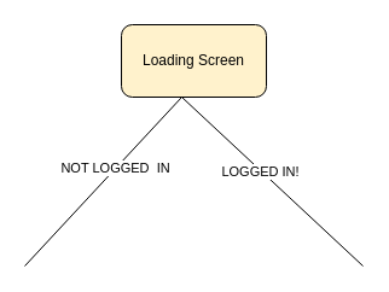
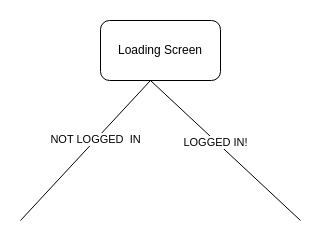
  <mxCell id="0" />
  <mxCell id="1" parent="0" />
- <mxCell id="2" value="Loading Screen" style="rounded=1;whiteSpace=wrap;html=1;fillColor=#fff2cc;" vertex="1" parent="1"><mxGeometry x="100" y="20" width="120" height="60" as="geometry" /></mxCell>
+ <mxCell id="2" value="Loading Screen" style="rounded=1;whiteSpace=wrap;html=1;" vertex="1" parent="1"><mxGeometry x="100" y="20" width="120" height="60" as="geometry" /></mxCell>
  <mxCell id="3" value="" style="endArrow=none;html=1;rounded=0;" edge="1" parent="1"><mxGeometry width="50" height="50" relative="1" as="geometry"><mxPoint x="20" y="220" as="sourcePoint" /><mxPoint x="150" y="80" as="targetPoint" /></mxGeometry></mxCell>
  <mxCell id="4" value="NOT LOGGED&amp;nbsp; IN" style="edgeLabel;html=1;align=center;verticalAlign=middle;resizable=0;points=[];" vertex="1" connectable="0" parent="3"><mxGeometry x="0.156" y="2" relative="1" as="geometry"><mxPoint x="1" as="offset" /></mxGeometry></mxCell>
  <mxCell id="5" value="" style="endArrow=none;html=1;rounded=0;" edge="1" parent="1"><mxGeometry width="50" height="50" relative="1" as="geometry"><mxPoint x="300" y="220" as="sourcePoint" /><mxPoint x="150" y="80" as="targetPoint" /></mxGeometry></mxCell>
  <mxCell id="6" value="LOGGED IN!" style="edgeLabel;html=1;align=center;verticalAlign=middle;resizable=0;points=[];" vertex="1" connectable="0" parent="5"><mxGeometry x="0.145" y="2" relative="1" as="geometry"><mxPoint x="1" as="offset" /></mxGeometry></mxCell>
